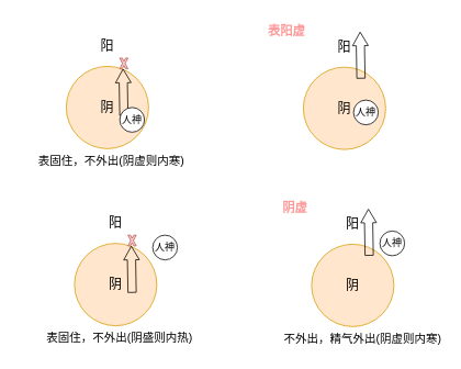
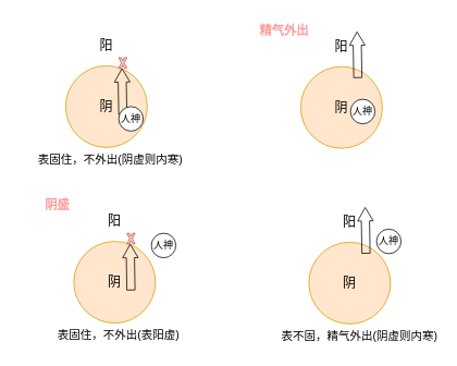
  <mxCell id="0" />
  <mxCell id="1" parent="0" />
  <mxCell id="2" value="" style="group" parent="1" vertex="1" connectable="0"><mxGeometry x="20" y="20" width="205" height="190" as="geometry" /></mxCell>
  <mxCell id="3" value="阴" style="ellipse;whiteSpace=wrap;html=1;aspect=fixed;fontSize=16;fillColor=#ffe6cc;strokeColor=#d79b00;" parent="2" vertex="1"><mxGeometry x="60" y="60" width="100" height="100" as="geometry" /></mxCell>
  <mxCell id="4" value="阳" style="text;html=1;align=center;verticalAlign=middle;whiteSpace=wrap;rounded=0;fontSize=16;" parent="2" vertex="1"><mxGeometry x="80" y="20" width="60" height="30" as="geometry" /></mxCell>
  <mxCell id="5" value="" style="shape=flexArrow;endArrow=classic;html=1;rounded=0;endWidth=8;endSize=5.15;" parent="2" edge="1"><mxGeometry width="50" height="50" relative="1" as="geometry"><mxPoint x="130" y="120" as="sourcePoint" /><mxPoint x="129" y="63" as="targetPoint" /></mxGeometry></mxCell>
  <mxCell id="6" value="" style="verticalLabelPosition=bottom;verticalAlign=top;html=1;shape=mxgraph.basic.x;fillColor=#f8cecc;strokeColor=#b85450;" parent="2" vertex="1"><mxGeometry x="125" y="50" width="10" height="13" as="geometry" /></mxCell>
  <mxCell id="7" value="表固住，不外出(阴虚则内寒)" style="text;html=1;align=center;verticalAlign=middle;whiteSpace=wrap;rounded=0;fontSize=14;" parent="2" vertex="1"><mxGeometry x="25" y="160" width="180" height="30" as="geometry" /></mxCell>
  <mxCell id="8" value="人神" style="ellipse;whiteSpace=wrap;html=1;aspect=fixed;" parent="2" vertex="1"><mxGeometry x="125" y="110" width="30" height="30" as="geometry" /></mxCell>
  <mxCell id="9" value="" style="group" parent="1" vertex="1" connectable="0"><mxGeometry x="308" y="21" width="220" height="190" as="geometry" /></mxCell>
  <mxCell id="10" value="阴" style="ellipse;whiteSpace=wrap;html=1;aspect=fixed;fontSize=16;container=0;fillColor=#ffe6cc;strokeColor=#d79b00;" parent="9" vertex="1"><mxGeometry x="60" y="60" width="100" height="100" as="geometry" /></mxCell>
  <mxCell id="11" value="阳" style="text;html=1;align=center;verticalAlign=middle;whiteSpace=wrap;rounded=0;fontSize=16;container=0;" parent="9" vertex="1"><mxGeometry x="80" y="20" width="60" height="30" as="geometry" /></mxCell>
  <mxCell id="12" value="" style="shape=flexArrow;endArrow=classic;html=1;rounded=0;endWidth=8;endSize=5.15;" parent="9" edge="1"><mxGeometry width="50" height="50" relative="1" as="geometry"><mxPoint x="130" y="74" as="sourcePoint" /><mxPoint x="129" y="17" as="targetPoint" /></mxGeometry></mxCell>
- <mxCell id="13" value="表阳虚" style="text;html=1;align=center;verticalAlign=middle;whiteSpace=wrap;rounded=0;fontSize=15;fontStyle=1;fontColor=#FF9999;container=0;" parent="9" vertex="1"><mxGeometry width="80" height="30" as="geometry" /></mxCell>
+ <mxCell id="13" value="精气外出" style="text;html=1;align=center;verticalAlign=middle;whiteSpace=wrap;rounded=0;fontSize=15;fontStyle=1;fontColor=#FF9999;container=0;" parent="9" vertex="1"><mxGeometry width="80" height="30" as="geometry" /></mxCell>
  <mxCell id="14" value="人神" style="ellipse;whiteSpace=wrap;html=1;aspect=fixed;container=0;" parent="9" vertex="1"><mxGeometry x="121" y="100" width="30" height="30" as="geometry" /></mxCell>
  <mxCell id="15" value="" style="group" parent="1" vertex="1" connectable="0"><mxGeometry x="30" y="235" width="205" height="190" as="geometry" /></mxCell>
  <mxCell id="16" value="阴" style="ellipse;whiteSpace=wrap;html=1;aspect=fixed;fontSize=16;fillColor=#ffe6cc;strokeColor=#d79b00;" parent="15" vertex="1"><mxGeometry x="60" y="60" width="100" height="100" as="geometry" /></mxCell>
  <mxCell id="17" value="阳" style="text;html=1;align=center;verticalAlign=middle;whiteSpace=wrap;rounded=0;fontSize=16;" parent="15" vertex="1"><mxGeometry x="80" y="20" width="60" height="30" as="geometry" /></mxCell>
  <mxCell id="18" value="" style="shape=flexArrow;endArrow=classic;html=1;rounded=0;endWidth=8;endSize=5.15;" parent="15" edge="1"><mxGeometry width="50" height="50" relative="1" as="geometry"><mxPoint x="130" y="120" as="sourcePoint" /><mxPoint x="129" y="63" as="targetPoint" /></mxGeometry></mxCell>
  <mxCell id="19" value="" style="verticalLabelPosition=bottom;verticalAlign=top;html=1;shape=mxgraph.basic.x;fillColor=#f8cecc;strokeColor=#b85450;" parent="15" vertex="1"><mxGeometry x="125" y="50" width="10" height="13" as="geometry" /></mxCell>
- <mxCell id="21" value="表固住，不外出(阴盛则内热)" style="text;html=1;align=center;verticalAlign=middle;whiteSpace=wrap;rounded=0;fontSize=14;" parent="15" vertex="1"><mxGeometry x="25" y="160" width="180" height="30" as="geometry" /></mxCell>
+ <mxCell id="20" value="阴盛" style="text;html=1;align=center;verticalAlign=middle;whiteSpace=wrap;rounded=0;fontSize=15;fontStyle=1;fontColor=#FF9999;" parent="15" vertex="1"><mxGeometry width="80" height="30" as="geometry" /></mxCell>
+ <mxCell id="21" value="表固住，不外出(表阳虚)" style="text;html=1;align=center;verticalAlign=middle;whiteSpace=wrap;rounded=0;fontSize=14;" parent="15" vertex="1"><mxGeometry x="25" y="160" width="180" height="30" as="geometry" /></mxCell>
  <mxCell id="22" value="人神" style="ellipse;whiteSpace=wrap;html=1;aspect=fixed;" parent="15" vertex="1"><mxGeometry x="155" y="50" width="30" height="30" as="geometry" /></mxCell>
  <mxCell id="23" value="" style="group" parent="1" vertex="1" connectable="0"><mxGeometry x="318" y="236" width="220" height="190" as="geometry" /></mxCell>
  <mxCell id="24" value="阴" style="ellipse;whiteSpace=wrap;html=1;aspect=fixed;fontSize=16;container=0;fillColor=#ffe6cc;strokeColor=#d79b00;" parent="23" vertex="1"><mxGeometry x="60" y="60" width="100" height="100" as="geometry" /></mxCell>
  <mxCell id="25" value="阳" style="text;html=1;align=center;verticalAlign=middle;whiteSpace=wrap;rounded=0;fontSize=16;container=0;" parent="23" vertex="1"><mxGeometry x="80" y="20" width="60" height="30" as="geometry" /></mxCell>
  <mxCell id="26" value="" style="shape=flexArrow;endArrow=classic;html=1;rounded=0;endWidth=8;endSize=5.15;" parent="23" edge="1"><mxGeometry width="50" height="50" relative="1" as="geometry"><mxPoint x="130" y="74" as="sourcePoint" /><mxPoint x="129" y="17" as="targetPoint" /></mxGeometry></mxCell>
- <mxCell id="27" value="阴虚" style="text;html=1;align=center;verticalAlign=middle;whiteSpace=wrap;rounded=0;fontSize=15;fontStyle=1;fontColor=#FF9999;container=0;" parent="23" vertex="1"><mxGeometry width="80" height="30" as="geometry" /></mxCell>
- <mxCell id="28" value="不外出，精气外出(阴虚则内寒)" style="text;html=1;align=center;verticalAlign=middle;whiteSpace=wrap;rounded=0;fontSize=14;container=0;" parent="23" vertex="1"><mxGeometry x="25" y="160" width="195" height="30" as="geometry" /></mxCell>
+ <mxCell id="28" value="表不固，精气外出(阴虚则内寒)" style="text;html=1;align=center;verticalAlign=middle;whiteSpace=wrap;rounded=0;fontSize=14;container=0;" parent="23" vertex="1"><mxGeometry x="25" y="160" width="195" height="30" as="geometry" /></mxCell>
  <mxCell id="29" value="人神" style="ellipse;whiteSpace=wrap;html=1;aspect=fixed;container=0;" parent="23" vertex="1"><mxGeometry x="143" y="44" width="30" height="30" as="geometry" /></mxCell>
